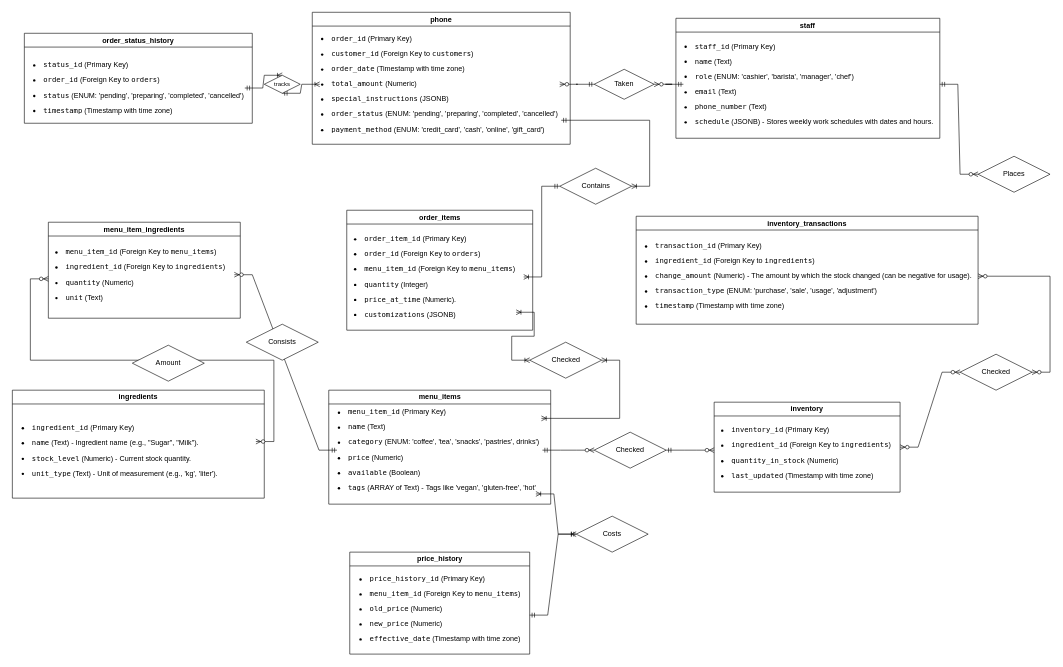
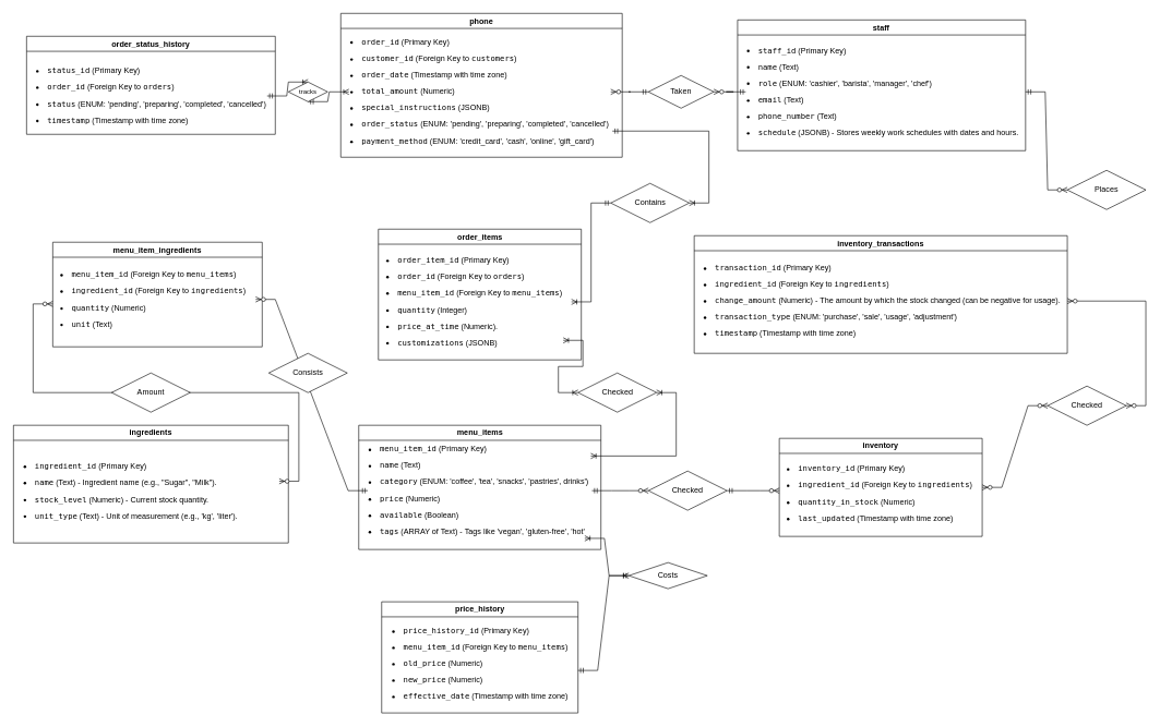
  <mxCell id="0" />
  <mxCell id="1" parent="0" />
  <mxCell id="2" value="phone" style="swimlane;whiteSpace=wrap;html=1;" parent="1" vertex="1"><mxGeometry x="520" y="20" width="430" height="220" as="geometry" /></mxCell>
  <mxCell id="3" value="order_items" style="swimlane;whiteSpace=wrap;html=1;" parent="1" vertex="1"><mxGeometry x="577.5" y="350" width="310" height="200" as="geometry" /></mxCell>
  <mxCell id="4" value="&lt;li style=&quot;white-space: nowrap; line-height: 210%;&quot;&gt;&lt;code style=&quot;background-color: initial; white-space: normal;&quot;&gt;order_item_id&lt;/code&gt;&lt;span style=&quot;background-color: initial; white-space: normal;&quot;&gt; (Primary Key)&lt;/span&gt;&lt;br&gt;&lt;/li&gt;&lt;li style=&quot;line-height: 210%;&quot;&gt;&lt;code&gt;order_id&lt;/code&gt; (Foreign Key to &lt;code&gt;orders&lt;/code&gt;)&lt;/li&gt;&lt;li style=&quot;line-height: 210%;&quot;&gt;&lt;code&gt;menu_item_id&lt;/code&gt; (Foreign Key to &lt;code&gt;menu_items&lt;/code&gt;)&lt;/li&gt;&lt;li style=&quot;line-height: 210%;&quot;&gt;&lt;code&gt;quantity&lt;/code&gt; (Integer)&lt;/li&gt;&lt;li style=&quot;line-height: 210%;&quot;&gt;&lt;code&gt;price_at_time&lt;/code&gt; (Numeric).&lt;/li&gt;&lt;li style=&quot;line-height: 210%;&quot;&gt;&lt;code&gt;customizations&lt;/code&gt; (JSONB)&amp;nbsp;&lt;/li&gt;" style="text;html=1;align=left;verticalAlign=middle;whiteSpace=wrap;rounded=0;" parent="3" vertex="1"><mxGeometry x="10" y="30" width="285" height="162.5" as="geometry" /></mxCell>
  <mxCell id="5" value="menu_items" style="swimlane;whiteSpace=wrap;html=1;" parent="1" vertex="1"><mxGeometry x="547.5" y="650" width="370" height="190" as="geometry" /></mxCell>
  <mxCell id="6" value="&lt;li style=&quot;white-space: nowrap; line-height: 210%;&quot;&gt;&lt;code style=&quot;background-color: initial; white-space: normal;&quot;&gt;menu_item_id&lt;/code&gt;&lt;span style=&quot;background-color: initial; white-space: normal;&quot;&gt; (Primary Key)&lt;/span&gt;&lt;br&gt;&lt;/li&gt;&lt;li style=&quot;line-height: 210%;&quot;&gt;&lt;code&gt;name&lt;/code&gt; (Text)&amp;nbsp;&lt;/li&gt;&lt;li style=&quot;line-height: 210%;&quot;&gt;&lt;code style=&quot;background-color: initial;&quot;&gt;category&lt;/code&gt;&lt;span style=&quot;background-color: initial;&quot;&gt; (ENUM: 'coffee', 'tea', 'snacks', 'pastries', drinks')&lt;/span&gt;&lt;/li&gt;&lt;li style=&quot;line-height: 210%;&quot;&gt;&lt;code&gt;price&lt;/code&gt; (Numeric)&lt;span style=&quot;background-color: initial;&quot;&gt;&amp;nbsp;&lt;/span&gt;&lt;/li&gt;&lt;li style=&quot;line-height: 210%;&quot;&gt;&lt;code&gt;available&lt;/code&gt; (Boolean)&amp;nbsp;&lt;/li&gt;&lt;li style=&quot;line-height: 210%;&quot;&gt;&lt;code&gt;tags&lt;/code&gt; (ARRAY of Text) -&amp;nbsp;Tags like 'vegan', 'gluten-free', 'hot'&lt;/li&gt;" style="text;html=1;align=left;verticalAlign=middle;whiteSpace=wrap;rounded=0;" parent="5" vertex="1"><mxGeometry x="13.75" y="28.75" width="342.5" height="142.5" as="geometry" /></mxCell>
  <mxCell id="7" value="menu_item_ingredients" style="swimlane;whiteSpace=wrap;html=1;" parent="1" vertex="1"><mxGeometry x="80" y="370" width="320" height="160" as="geometry" /></mxCell>
  <mxCell id="8" value="&lt;li style=&quot;white-space: nowrap; line-height: 210%;&quot;&gt;&lt;code style=&quot;background-color: initial; white-space: normal;&quot;&gt;menu_item_id&lt;/code&gt;&lt;span style=&quot;background-color: initial; white-space: normal;&quot;&gt; (Foreign Key to &lt;/span&gt;&lt;code style=&quot;background-color: initial; white-space: normal;&quot;&gt;menu_items&lt;/code&gt;&lt;span style=&quot;background-color: initial; white-space: normal;&quot;&gt;)&lt;/span&gt;&lt;br&gt;&lt;/li&gt;&lt;li style=&quot;line-height: 210%;&quot;&gt;&lt;code&gt;ingredient_id&lt;/code&gt; (Foreign Key to &lt;code&gt;ingredients&lt;/code&gt;)&lt;/li&gt;&lt;li style=&quot;line-height: 210%;&quot;&gt;&lt;code&gt;quantity&lt;/code&gt; (Numeric)&lt;/li&gt;&lt;li style=&quot;line-height: 210%;&quot;&gt;&lt;code&gt;unit&lt;/code&gt; (Text)&lt;/li&gt;" style="text;html=1;align=left;verticalAlign=middle;whiteSpace=wrap;rounded=0;" parent="7" vertex="1"><mxGeometry x="10" y="15" width="300" height="145" as="geometry" /></mxCell>
  <mxCell id="9" value="ingredients" style="swimlane;whiteSpace=wrap;html=1;" parent="1" vertex="1"><mxGeometry x="20" y="650" width="420" height="180" as="geometry" /></mxCell>
  <mxCell id="10" value="&lt;li style=&quot;white-space: nowrap; line-height: 210%;&quot;&gt;&lt;code style=&quot;background-color: initial; white-space: normal;&quot;&gt;ingredient_id&lt;/code&gt;&lt;span style=&quot;background-color: initial; white-space: normal;&quot;&gt; (Primary Key)&lt;/span&gt;&lt;br&gt;&lt;/li&gt;&lt;li style=&quot;line-height: 210%;&quot;&gt;&lt;code&gt;name&lt;/code&gt; (Text) - Ingredient name (e.g., &quot;Sugar&quot;, &quot;Milk&quot;).&lt;/li&gt;&lt;li style=&quot;line-height: 210%;&quot;&gt;&lt;code&gt;stock_level&lt;/code&gt; (Numeric) - Current stock quantity.&lt;/li&gt;&lt;li style=&quot;line-height: 210%;&quot;&gt;&lt;code&gt;unit_type&lt;/code&gt; (Text) - Unit of measurement (e.g., 'kg', 'liter').&lt;/li&gt;" style="text;html=1;align=left;verticalAlign=middle;whiteSpace=wrap;rounded=0;" parent="9" vertex="1"><mxGeometry x="14" y="20" width="392" height="162.5" as="geometry" /></mxCell>
  <mxCell id="11" value="inventory" style="swimlane;whiteSpace=wrap;html=1;" parent="1" vertex="1"><mxGeometry x="1190" y="670" width="310" height="150" as="geometry" /></mxCell>
  <mxCell id="12" value="&lt;li style=&quot;white-space: nowrap; line-height: 210%;&quot;&gt;&lt;code style=&quot;background-color: initial; white-space: normal;&quot;&gt;inventory_id&lt;/code&gt;&lt;span style=&quot;background-color: initial; white-space: normal;&quot;&gt; (Primary Key)&lt;/span&gt;&lt;br&gt;&lt;/li&gt;&lt;li style=&quot;line-height: 210%;&quot;&gt;&lt;code&gt;ingredient_id&lt;/code&gt; (Foreign Key to &lt;code&gt;ingredients&lt;/code&gt;)&lt;/li&gt;&lt;li style=&quot;line-height: 210%;&quot;&gt;&lt;code&gt;quantity_in_stock&lt;/code&gt; (Numeric)&amp;nbsp;&lt;/li&gt;&lt;li style=&quot;line-height: 210%;&quot;&gt;&lt;code style=&quot;background-color: initial;&quot;&gt;last_updated&lt;/code&gt;&lt;span style=&quot;background-color: initial;&quot;&gt; (Timestamp with time zone)&lt;/span&gt;&lt;/li&gt;" style="text;html=1;align=left;verticalAlign=middle;whiteSpace=wrap;rounded=0;" parent="11" vertex="1"><mxGeometry x="10" y="25" width="303.13" height="120" as="geometry" /></mxCell>
  <mxCell id="13" value="order_status_history" style="swimlane;whiteSpace=wrap;html=1;" parent="1" vertex="1"><mxGeometry x="40" y="55" width="380" height="150" as="geometry" /></mxCell>
  <mxCell id="14" value="&lt;li style=&quot;white-space: nowrap; line-height: 210%;&quot;&gt;&lt;code style=&quot;background-color: initial; white-space: normal;&quot;&gt;status_id&lt;/code&gt;&lt;span style=&quot;background-color: initial; white-space: normal;&quot;&gt; (Primary Key)&lt;/span&gt;&lt;br&gt;&lt;/li&gt;&lt;li style=&quot;line-height: 210%;&quot;&gt;&lt;code&gt;order_id&lt;/code&gt; (Foreign Key to &lt;code&gt;orders&lt;/code&gt;)&lt;/li&gt;&lt;li style=&quot;line-height: 210%;&quot;&gt;&lt;code&gt;status&lt;/code&gt; (ENUM: 'pending', 'preparing', 'completed', 'cancelled')&lt;/li&gt;&lt;li style=&quot;line-height: 210%;&quot;&gt;&lt;code&gt;timestamp&lt;/code&gt; (Timestamp with time zone)&lt;/li&gt;" style="text;html=1;align=left;verticalAlign=middle;whiteSpace=wrap;rounded=0;" parent="13" vertex="1"><mxGeometry x="12.5" y="30" width="355" height="122.5" as="geometry" /></mxCell>
  <mxCell id="15" value="price_history" style="swimlane;whiteSpace=wrap;html=1;" parent="1" vertex="1"><mxGeometry x="582.5" y="920" width="300" height="170" as="geometry" /></mxCell>
  <mxCell id="16" value="&lt;li style=&quot;white-space: nowrap; line-height: 210%;&quot;&gt;&lt;code style=&quot;background-color: initial; white-space: normal;&quot;&gt;price_history_id&lt;/code&gt;&lt;span style=&quot;background-color: initial; white-space: normal;&quot;&gt; (Primary Key)&lt;/span&gt;&lt;br&gt;&lt;/li&gt;&lt;li style=&quot;line-height: 210%;&quot;&gt;&lt;code&gt;menu_item_id&lt;/code&gt; (Foreign Key to &lt;code&gt;menu_items&lt;/code&gt;)&lt;/li&gt;&lt;li style=&quot;line-height: 210%;&quot;&gt;&lt;code&gt;old_price&lt;/code&gt; (Numeric)&lt;/li&gt;&lt;li style=&quot;line-height: 210%;&quot;&gt;&lt;code&gt;new_price&lt;/code&gt; (Numeric)&lt;/li&gt;&lt;li style=&quot;line-height: 210%;&quot;&gt;&lt;code&gt;effective_date&lt;/code&gt; (Timestamp with time zone)&lt;/li&gt;" style="text;html=1;align=left;verticalAlign=middle;whiteSpace=wrap;rounded=0;" parent="15" vertex="1"><mxGeometry x="14" y="20" width="286" height="150" as="geometry" /></mxCell>
  <mxCell id="17" value="inventory_transactions" style="swimlane;whiteSpace=wrap;html=1;" parent="1" vertex="1"><mxGeometry x="1060" y="360" width="570" height="180" as="geometry" /></mxCell>
  <mxCell id="18" value="&lt;li style=&quot;white-space: nowrap; line-height: 210%;&quot;&gt;&lt;code style=&quot;background-color: initial; white-space: normal;&quot;&gt;transaction_id&lt;/code&gt;&lt;span style=&quot;background-color: initial; white-space: normal;&quot;&gt; (Primary Key)&lt;/span&gt;&lt;br&gt;&lt;/li&gt;&lt;li style=&quot;line-height: 210%;&quot;&gt;&lt;code&gt;ingredient_id&lt;/code&gt; (Foreign Key to &lt;code&gt;ingredients&lt;/code&gt;)&lt;/li&gt;&lt;li style=&quot;line-height: 210%;&quot;&gt;&lt;code&gt;change_amount&lt;/code&gt; (Numeric) - The amount by which the stock changed (can be negative for usage).&lt;/li&gt;&lt;li style=&quot;line-height: 210%;&quot;&gt;&lt;code&gt;transaction_type&lt;/code&gt; (ENUM: 'purchase', 'sale', 'usage', 'adjustment')&lt;/li&gt;&lt;li style=&quot;line-height: 210%;&quot;&gt;&lt;code&gt;timestamp&lt;/code&gt; (Timestamp with time zone)&lt;/li&gt;" style="text;html=1;align=left;verticalAlign=middle;whiteSpace=wrap;rounded=0;" parent="17" vertex="1"><mxGeometry x="12.5" y="30" width="557.5" height="140" as="geometry" /></mxCell>
  <mxCell id="19" value="staff" style="swimlane;whiteSpace=wrap;html=1;" parent="1" vertex="1"><mxGeometry x="1126.25" y="30" width="440" height="200" as="geometry" /></mxCell>
  <mxCell id="20" value="&lt;li style=&quot;white-space: nowrap; line-height: 210%;&quot;&gt;&lt;code style=&quot;background-color: initial; white-space: normal;&quot;&gt;staff_id&lt;/code&gt;&lt;span style=&quot;background-color: initial; white-space: normal;&quot;&gt; (Primary Key)&lt;/span&gt;&lt;br&gt;&lt;/li&gt;&lt;li style=&quot;line-height: 210%;&quot;&gt;&lt;code&gt;name&lt;/code&gt; (Text)&lt;/li&gt;&lt;li style=&quot;line-height: 210%;&quot;&gt;&lt;code&gt;role&lt;/code&gt; (ENUM: 'cashier', 'barista', 'manager', 'chef')&lt;/li&gt;&lt;li style=&quot;line-height: 210%;&quot;&gt;&lt;code&gt;email&lt;/code&gt; (Text)&lt;/li&gt;&lt;li style=&quot;line-height: 210%;&quot;&gt;&lt;code&gt;phone_number&lt;/code&gt; (Text)&lt;/li&gt;&lt;li style=&quot;line-height: 210%;&quot;&gt;&lt;code&gt;schedule&lt;/code&gt; (JSONB) - Stores weekly work schedules with dates and hours.&lt;/li&gt;" style="text;html=1;align=left;verticalAlign=middle;whiteSpace=wrap;rounded=0;" parent="19" vertex="1"><mxGeometry x="12.5" y="40" width="427.5" height="140" as="geometry" /></mxCell>
  <mxCell id="21" value="&lt;li style=&quot;white-space: nowrap; line-height: 210%;&quot;&gt;&lt;code&gt;order_id&lt;/code&gt;&amp;nbsp;(Primary Key)&lt;/li&gt;&lt;li style=&quot;white-space: nowrap; line-height: 210%;&quot;&gt;&lt;code&gt;customer_id&lt;/code&gt;&amp;nbsp;(Foreign Key to&amp;nbsp;&lt;code&gt;customers&lt;/code&gt;)&lt;/li&gt;&lt;li style=&quot;white-space: nowrap; line-height: 210%;&quot;&gt;&lt;code&gt;order_date&lt;/code&gt;&amp;nbsp;(Timestamp with time zone)&lt;/li&gt;&lt;li style=&quot;white-space: nowrap; line-height: 210%;&quot;&gt;&lt;code&gt;total_amount&lt;/code&gt;&amp;nbsp;(Numeric)&lt;/li&gt;&lt;li style=&quot;white-space: nowrap; line-height: 210%;&quot;&gt;&lt;code&gt;special_instructions&lt;/code&gt;&amp;nbsp;(JSONB)&lt;/li&gt;&lt;li style=&quot;white-space: nowrap; line-height: 210%;&quot;&gt;&lt;code&gt;order_status&lt;/code&gt;&amp;nbsp;(ENUM: 'pending', 'preparing', 'completed', 'cancelled')&amp;nbsp;&lt;/li&gt;&lt;li style=&quot;white-space: nowrap; line-height: 210%;&quot;&gt;&lt;code&gt;payment_method&lt;/code&gt;&amp;nbsp;(ENUM: 'credit_card', 'cash', 'online', 'gift_card')&amp;nbsp;&lt;/li&gt;" style="text;html=1;align=left;verticalAlign=middle;whiteSpace=wrap;rounded=0;" parent="1" vertex="1"><mxGeometry x="532.5" y="35" width="400" height="210" as="geometry" /></mxCell>
  <mxCell id="22" value="" style="edgeStyle=entityRelationEdgeStyle;fontSize=12;html=1;endArrow=ERoneToMany;startArrow=ERmandOne;rounded=0;exitX=0;exitY=0.5;exitDx=0;exitDy=0;" edge="1" parent="1" source="24" target="4"><mxGeometry width="100" height="100" relative="1" as="geometry"><mxPoint x="890" y="280" as="sourcePoint" /><mxPoint x="810" y="310" as="targetPoint" /><Array as="points"><mxPoint x="690" y="290" /><mxPoint x="910" y="360" /><mxPoint x="830" y="360" /><mxPoint x="903" y="350" /><mxPoint x="940" y="440" /><mxPoint x="920" y="430" /><mxPoint x="910" y="360" /><mxPoint x="750" y="280" /></Array></mxGeometry></mxCell>
  <mxCell id="23" value="" style="edgeStyle=entityRelationEdgeStyle;fontSize=12;html=1;endArrow=ERoneToMany;startArrow=ERmandOne;rounded=0;" edge="1" parent="1" target="24"><mxGeometry width="100" height="100" relative="1" as="geometry"><mxPoint x="935" y="200" as="sourcePoint" /><mxPoint x="873" y="461" as="targetPoint" /><Array as="points" /></mxGeometry></mxCell>
  <mxCell id="24" value="Contains" style="shape=rhombus;perimeter=rhombusPerimeter;whiteSpace=wrap;html=1;align=center;" vertex="1" parent="1"><mxGeometry x="932.5" y="280" width="120" height="60" as="geometry" /></mxCell>
  <mxCell id="25" value="" style="edgeStyle=entityRelationEdgeStyle;fontSize=12;html=1;endArrow=ERoneToMany;startArrow=ERoneToMany;rounded=0;entryX=0.956;entryY=0.862;entryDx=0;entryDy=0;entryPerimeter=0;" edge="1" parent="1" source="27" target="4"><mxGeometry width="100" height="100" relative="1" as="geometry"><mxPoint x="902" y="697" as="sourcePoint" /><mxPoint x="860" y="500" as="targetPoint" /></mxGeometry></mxCell>
  <mxCell id="26" value="" style="edgeStyle=entityRelationEdgeStyle;fontSize=12;html=1;endArrow=ERoneToMany;startArrow=ERoneToMany;rounded=0;" edge="1" parent="1" target="27"><mxGeometry width="100" height="100" relative="1" as="geometry"><mxPoint x="902" y="697" as="sourcePoint" /><mxPoint x="860" y="520" as="targetPoint" /></mxGeometry></mxCell>
  <mxCell id="27" value="Checked" style="shape=rhombus;perimeter=rhombusPerimeter;whiteSpace=wrap;html=1;align=center;" vertex="1" parent="1"><mxGeometry x="882.5" y="570" width="120" height="60" as="geometry" /></mxCell>
  <mxCell id="28" value="" style="edgeStyle=entityRelationEdgeStyle;fontSize=12;html=1;endArrow=ERoneToMany;startArrow=ERmandOne;rounded=0;entryX=0.968;entryY=1.012;entryDx=0;entryDy=0;entryPerimeter=0;" edge="1" parent="1" source="30" target="6"><mxGeometry width="100" height="100" relative="1" as="geometry"><mxPoint x="910" y="890" as="sourcePoint" /><mxPoint x="550" y="800" as="targetPoint" /><Array as="points"><mxPoint x="970" y="890" /><mxPoint x="720" y="890" /></Array></mxGeometry></mxCell>
  <mxCell id="29" value="" style="edgeStyle=entityRelationEdgeStyle;fontSize=12;html=1;endArrow=ERoneToMany;startArrow=ERmandOne;rounded=0;" edge="1" parent="1" target="30"><mxGeometry width="100" height="100" relative="1" as="geometry"><mxPoint x="882.5" y="1025" as="sourcePoint" /><mxPoint x="1060" y="920" as="targetPoint" /><Array as="points"><mxPoint x="880" y="690" /></Array></mxGeometry></mxCell>
- <mxCell id="30" value="Costs" style="shape=rhombus;perimeter=rhombusPerimeter;whiteSpace=wrap;html=1;align=center;" vertex="1" parent="1"><mxGeometry x="960" y="860" width="120" height="60" as="geometry" /></mxCell>
+ <mxCell id="30" value="Costs" style="shape=rhombus;perimeter=rhombusPerimeter;whiteSpace=wrap;html=1;align=center;" vertex="1" parent="1"><mxGeometry x="960" y="860" width="120" height="40" as="geometry" /></mxCell>
  <mxCell id="31" value="" style="edgeStyle=entityRelationEdgeStyle;fontSize=12;html=1;endArrow=ERzeroToMany;startArrow=ERmandOne;rounded=0;exitX=0;exitY=0.5;exitDx=0;exitDy=0;" edge="1" parent="1" source="6" target="8"><mxGeometry width="100" height="100" relative="1" as="geometry"><mxPoint x="510" y="730" as="sourcePoint" /><mxPoint x="620" y="510" as="targetPoint" /></mxGeometry></mxCell>
  <mxCell id="32" value="" style="edgeStyle=entityRelationEdgeStyle;fontSize=12;html=1;endArrow=ERzeroToMany;startArrow=ERmandOne;rounded=0;" edge="1" parent="1" source="46"><mxGeometry width="100" height="100" relative="1" as="geometry"><mxPoint x="920" y="610" as="sourcePoint" /><mxPoint x="1190" y="750" as="targetPoint" /></mxGeometry></mxCell>
  <mxCell id="33" value="" style="edgeStyle=entityRelationEdgeStyle;fontSize=12;html=1;endArrow=ERzeroToMany;endFill=1;startArrow=ERzeroToMany;rounded=0;" edge="1" parent="1"><mxGeometry width="100" height="100" relative="1" as="geometry"><mxPoint x="426" y="735.63" as="sourcePoint" /><mxPoint x="80" y="464.38" as="targetPoint" /></mxGeometry></mxCell>
  <mxCell id="34" value="" style="edgeStyle=entityRelationEdgeStyle;fontSize=12;html=1;endArrow=ERoneToMany;startArrow=ERmandOne;rounded=0;exitX=0.5;exitY=1;exitDx=0;exitDy=0;" edge="1" parent="1" source="36" target="21"><mxGeometry width="100" height="100" relative="1" as="geometry"><mxPoint x="470" y="260" as="sourcePoint" /><mxPoint x="520" y="160" as="targetPoint" /></mxGeometry></mxCell>
  <mxCell id="35" value="" style="edgeStyle=entityRelationEdgeStyle;fontSize=12;html=1;endArrow=ERoneToMany;startArrow=ERmandOne;rounded=0;entryX=0.5;entryY=0;entryDx=0;entryDy=0;" edge="1" parent="1" source="14" target="36"><mxGeometry width="100" height="100" relative="1" as="geometry"><mxPoint x="408" y="146" as="sourcePoint" /><mxPoint x="490" y="80" as="targetPoint" /><Array as="points"><mxPoint x="460" y="100" /></Array></mxGeometry></mxCell>
  <mxCell id="36" value="&lt;font style=&quot;font-size: 10px;&quot;&gt;tracks&lt;/font&gt;" style="shape=rhombus;perimeter=rhombusPerimeter;whiteSpace=wrap;html=1;align=center;" vertex="1" parent="1"><mxGeometry x="440" y="125" width="60" height="30" as="geometry" /></mxCell>
  <mxCell id="37" value="" style="edgeStyle=entityRelationEdgeStyle;fontSize=12;html=1;endArrow=ERzeroToMany;endFill=1;startArrow=ERzeroToMany;rounded=0;" edge="1" parent="1" source="44" target="18"><mxGeometry width="100" height="100" relative="1" as="geometry"><mxPoint x="1140" y="610" as="sourcePoint" /><mxPoint x="1240" y="510" as="targetPoint" /></mxGeometry></mxCell>
  <mxCell id="38" value="" style="edgeStyle=entityRelationEdgeStyle;fontSize=12;html=1;endArrow=ERzeroToMany;startArrow=ERmandOne;rounded=0;" edge="1" parent="1" source="40" target="21"><mxGeometry width="100" height="100" relative="1" as="geometry"><mxPoint x="1090" y="150" as="sourcePoint" /><mxPoint x="1030" y="60" as="targetPoint" /></mxGeometry></mxCell>
  <mxCell id="39" value="" style="edgeStyle=entityRelationEdgeStyle;fontSize=12;html=1;endArrow=ERzeroToMany;startArrow=ERmandOne;rounded=0;" edge="1" parent="1" source="20" target="40"><mxGeometry width="100" height="100" relative="1" as="geometry"><mxPoint x="1139" y="140" as="sourcePoint" /><mxPoint x="933" y="140" as="targetPoint" /></mxGeometry></mxCell>
  <mxCell id="40" value="Taken" style="shape=rhombus;perimeter=rhombusPerimeter;whiteSpace=wrap;html=1;align=center;" vertex="1" parent="1"><mxGeometry x="990" y="115" width="100" height="50" as="geometry" /></mxCell>
  <mxCell id="41" value="" style="edgeStyle=entityRelationEdgeStyle;fontSize=12;html=1;endArrow=ERzeroToMany;startArrow=ERmandOne;rounded=0;" edge="1" parent="1" source="20" target="42"><mxGeometry width="100" height="100" relative="1" as="geometry"><mxPoint x="1566" y="140" as="sourcePoint" /><mxPoint x="1630" y="450" as="targetPoint" /></mxGeometry></mxCell>
  <mxCell id="42" value="Places" style="shape=rhombus;perimeter=rhombusPerimeter;whiteSpace=wrap;html=1;align=center;" vertex="1" parent="1"><mxGeometry x="1630" y="260" width="120" height="60" as="geometry" /></mxCell>
  <mxCell id="43" value="" style="edgeStyle=entityRelationEdgeStyle;fontSize=12;html=1;endArrow=ERzeroToMany;endFill=1;startArrow=ERzeroToMany;rounded=0;" edge="1" parent="1" source="11" target="44"><mxGeometry width="100" height="100" relative="1" as="geometry"><mxPoint x="1500" y="745" as="sourcePoint" /><mxPoint x="1630" y="460" as="targetPoint" /></mxGeometry></mxCell>
  <mxCell id="44" value="Checked" style="shape=rhombus;perimeter=rhombusPerimeter;whiteSpace=wrap;html=1;align=center;" vertex="1" parent="1"><mxGeometry x="1600" y="590" width="120" height="60" as="geometry" /></mxCell>
  <mxCell id="45" value="" style="edgeStyle=entityRelationEdgeStyle;fontSize=12;html=1;endArrow=ERzeroToMany;startArrow=ERmandOne;rounded=0;" edge="1" parent="1" source="6" target="46"><mxGeometry width="100" height="100" relative="1" as="geometry"><mxPoint x="904" y="750" as="sourcePoint" /><mxPoint x="1190" y="750" as="targetPoint" /></mxGeometry></mxCell>
  <mxCell id="46" value="Checked" style="shape=rhombus;perimeter=rhombusPerimeter;whiteSpace=wrap;html=1;align=center;" vertex="1" parent="1"><mxGeometry x="990" y="720" width="120" height="60" as="geometry" /></mxCell>
  <mxCell id="47" value="Consists" style="shape=rhombus;perimeter=rhombusPerimeter;whiteSpace=wrap;html=1;align=center;" vertex="1" parent="1"><mxGeometry x="410" y="540" width="120" height="60" as="geometry" /></mxCell>
- <mxCell id="48" value="Amount" style="shape=rhombus;perimeter=rhombusPerimeter;whiteSpace=wrap;html=1;align=center;" vertex="1" parent="1"><mxGeometry x="220" y="575" width="120" height="60" as="geometry" /></mxCell>
+ <mxCell id="48" value="Amount" style="shape=rhombus;perimeter=rhombusPerimeter;whiteSpace=wrap;html=1;align=center;" vertex="1" parent="1"><mxGeometry x="170" y="570" width="120" height="60" as="geometry" /></mxCell>
